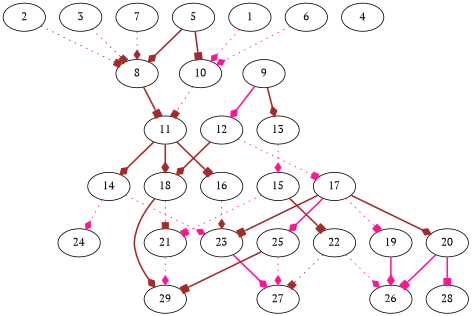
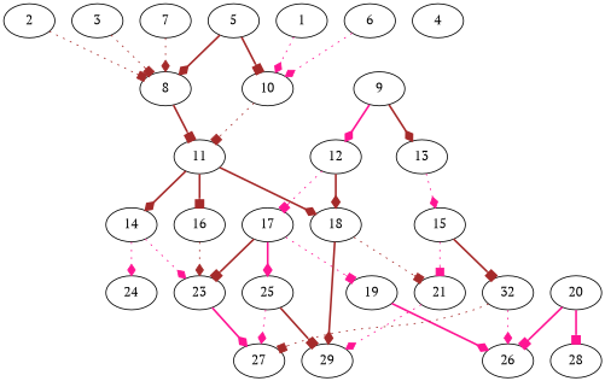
  digraph {
    fontname="PT Serif"
    node [alpha=0.09 fontname="PT Serif"]
    edge [arrowhead=diamond color=brown fontname="PT Serif" style=bold]
    1 [expect_size=39602176]
    10 [alpha=0.00 expect_size=48449536]
    11 [alpha=0.07 expect_size=40171520]
    14 [alpha=0.02 expect_size=8017920]
    16 [alpha=0.04 expect_size=11750400]
    18 [alpha=0.10 expect_size=30875648]
    2 [expect_size=23906304]
    8 [alpha=0.11 expect_size=23425024]
    3 [expect_size=22116352]
    9 [alpha=0.13 expect_size=23126016]
    12 [alpha=0.12 expect_size=13492224]
    13 [alpha=0.02 expect_size=34243584]
    17 [alpha=0.16 expect_size=47641600]
    15 [alpha=0.16 expect_size=20371456]
    4 [alpha=0.05 expect_size=26700800]
    5 [alpha=0.16 expect_size=7301120]
    6 [alpha=0.15 expect_size=24459264]
    7 [alpha=0.13 expect_size=46267392]
    23 [alpha=0.08 expect_size=37220352]
    24 [alpha=0.05 expect_size=42356736]
    21 [alpha=0.19 expect_size=41112576]
    29 [alpha=0.01 expect_size=13586432]
    19 [alpha=0.08 expect_size=9213952]
    20 [alpha=0.07 expect_size=40635392]
    25 [alpha=0.03 expect_size=47913984]
-   22 [alpha=0.20 expect_size=9424896]
+   22 [alpha=0.20 expect_size=9424896 label=32]
    27 [alpha=0.12 expect_size=47760384]
    26 [alpha=0.08 expect_size=39380992]
    28 [alpha=0.03 expect_size=37385216]
    1 -> 10 [color=deeppink style=dotted]
    10 -> 11 [arrowhead=box style=dotted]
    11 -> 14
    11 -> 16 [arrowhead=box]
    11 -> 18
    14 -> 23 [color=deeppink style=dotted]
    14 -> 24 [color=deeppink style=dotted]
    16 -> 23 [style=dotted]
    18 -> 21 [arrowhead=box style=dotted]
    18 -> 29
    2 -> 8 [arrowhead=box style=dotted]
    8 -> 11 [arrowhead=box]
    3 -> 8 [arrowhead=box style=dotted]
    9 -> 12 [color=deeppink]
    9 -> 13
    12 -> 18
    12 -> 17 [arrowhead=box color=deeppink style=dotted]
    13 -> 15 [color=deeppink style=dotted]
    17 -> 23 [arrowhead=box]
    17 -> 19 [arrowhead=box color=deeppink style=dotted]
-   17 -> 20
    17 -> 25 [color=deeppink]
    15 -> 21 [arrowhead=box color=deeppink style=dotted]
    15 -> 22 [arrowhead=box]
    5 -> 10 [arrowhead=box]
    5 -> 8
    6 -> 10 [color=deeppink style=dotted]
    7 -> 8 [style=dotted]
    23 -> 27 [color=deeppink]
    21 -> 29 [color=deeppink style=dotted]
    19 -> 26 [color=deeppink]
    20 -> 26 [arrowhead=box color=deeppink]
    20 -> 28 [arrowhead=box color=deeppink]
    25 -> 29 [arrowhead=box]
    25 -> 27 [color=deeppink style=dotted]
    22 -> 27 [arrowhead=box style=dotted]
    22 -> 26 [color=deeppink style=dotted]
  }
